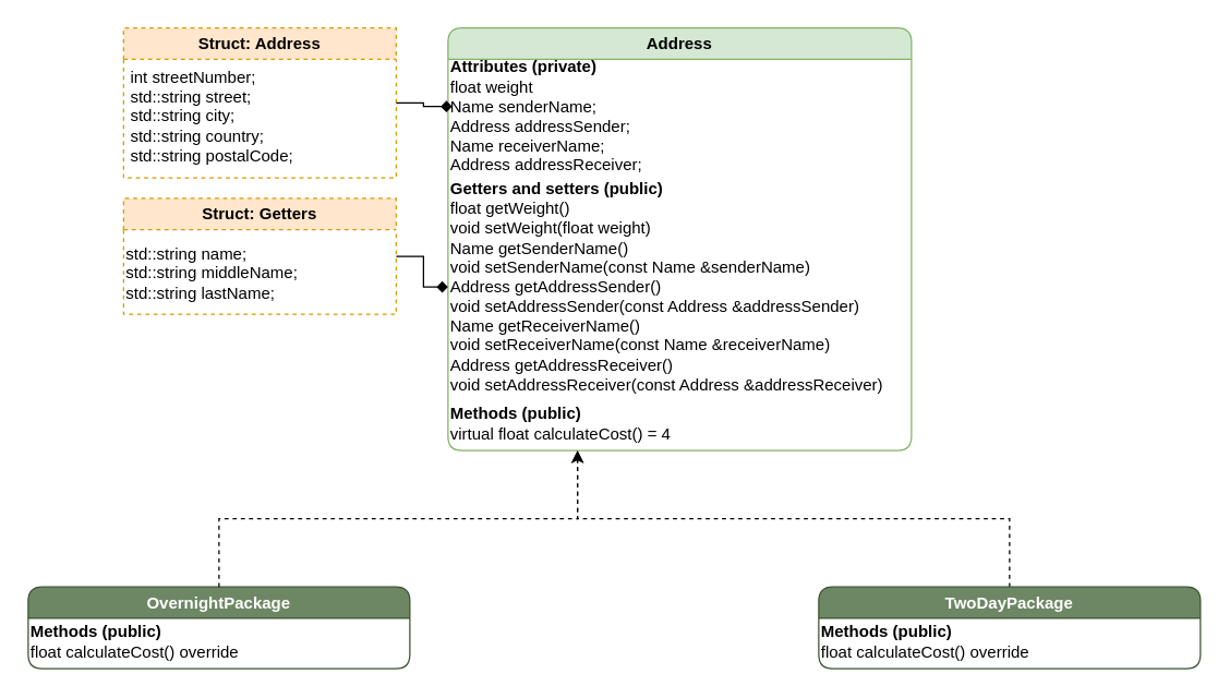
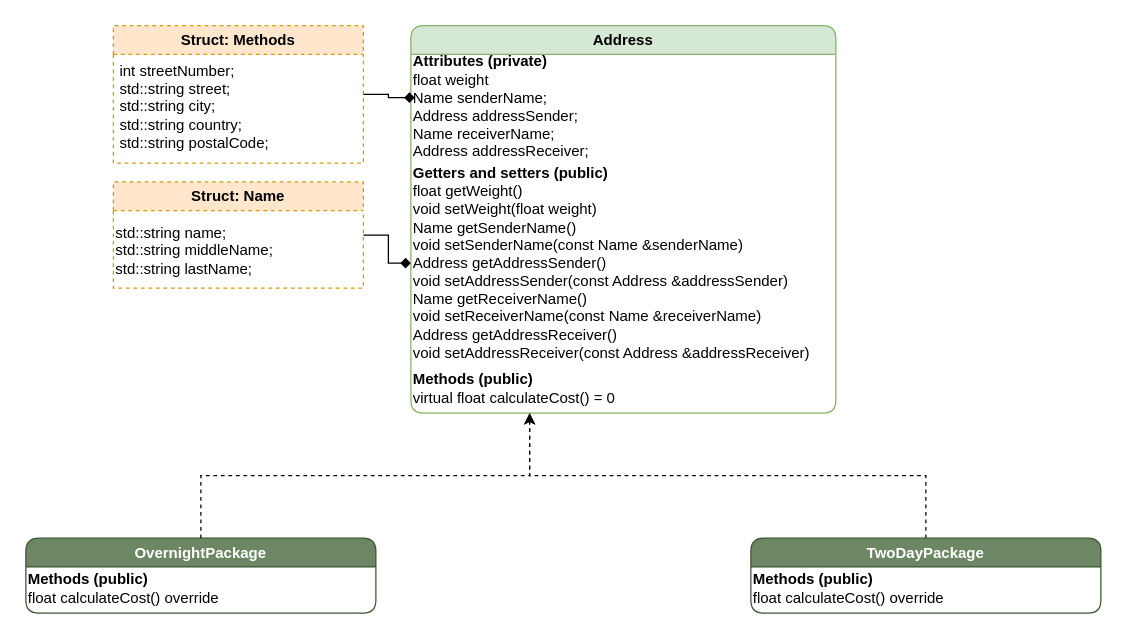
  <mxCell id="0" />
  <mxCell id="1" parent="0" />
  <mxCell id="2" value="OvernightPackage" style="swimlane;whiteSpace=wrap;html=1;fillColor=#6d8764;fontColor=#ffffff;strokeColor=#3A5431;rounded=1;" parent="1" vertex="1"><mxGeometry x="20" y="430" width="280" height="60" as="geometry" /></mxCell>
  <mxCell id="3" value="&lt;b&gt;Methods (public)&lt;/b&gt;&lt;div&gt;float calculateCost() override&lt;br&gt;&lt;/div&gt;" style="text;html=1;align=left;verticalAlign=middle;resizable=0;points=[];autosize=1;strokeColor=none;fillColor=none;" parent="2" vertex="1"><mxGeometry y="20" width="180" height="40" as="geometry" /></mxCell>
  <mxCell id="4" value="Address" style="swimlane;whiteSpace=wrap;html=1;fillColor=#d5e8d4;strokeColor=#82b366;rounded=1;fillStyle=auto;swimlaneFillColor=default;" parent="1" vertex="1"><mxGeometry x="328" y="20" width="340" height="310" as="geometry" /></mxCell>
  <mxCell id="5" value="&lt;div&gt;&lt;b&gt;Attributes (private)&lt;/b&gt;&lt;/div&gt;float weight&amp;nbsp;&lt;div&gt;&lt;div&gt;Name senderName;&amp;nbsp; &amp;nbsp; &amp;nbsp; &amp;nbsp; &amp;nbsp;&amp;nbsp;&lt;/div&gt;&lt;div&gt;Address addressSender;&amp;nbsp; &amp;nbsp;&amp;nbsp;&lt;/div&gt;&lt;div&gt;Name receiverName;&amp;nbsp; &amp;nbsp; &amp;nbsp; &amp;nbsp;&amp;nbsp;&lt;/div&gt;&lt;div&gt;Address addressReceiver;&amp;nbsp;&amp;nbsp;&lt;/div&gt;&lt;/div&gt;" style="text;html=1;align=left;verticalAlign=middle;resizable=0;points=[];autosize=1;strokeColor=none;fillColor=none;" parent="4" vertex="1"><mxGeometry y="15" width="170" height="100" as="geometry" /></mxCell>
  <mxCell id="6" value="&lt;div&gt;&lt;b&gt;Getters and setters (public)&lt;/b&gt;&lt;/div&gt;&lt;div&gt;float getWeight()&lt;/div&gt;&lt;div&gt;&lt;div&gt;void setWeight(float weight)&lt;/div&gt;&lt;div&gt;Name getSenderName()&lt;br&gt;&lt;/div&gt;&lt;/div&gt;&lt;div&gt;void setSenderName(const Name &amp;amp;senderName)&lt;br&gt;&lt;/div&gt;&lt;div&gt;Address getAddressSender()&lt;br&gt;&lt;/div&gt;&lt;div&gt;void setAddressSender(const Address &amp;amp;addressSender)&lt;br&gt;&lt;/div&gt;&lt;div&gt;Name getReceiverName()&lt;br&gt;&lt;/div&gt;&lt;div&gt;void setReceiverName(const Name &amp;amp;receiverName)&lt;br&gt;&lt;/div&gt;&lt;div&gt;Address getAddressReceiver()&lt;br&gt;&lt;/div&gt;&lt;div&gt;void setAddressReceiver(const Address &amp;amp;addressReceiver)&lt;/div&gt;" style="text;html=1;align=left;verticalAlign=middle;resizable=0;points=[];autosize=1;strokeColor=none;fillColor=none;" parent="4" vertex="1"><mxGeometry y="105" width="340" height="170" as="geometry" /></mxCell>
- <mxCell id="7" value="&lt;b&gt;Methods (public)&lt;/b&gt;&lt;div&gt;virtual float calculateCost() = 4&lt;br&gt;&lt;/div&gt;" style="text;html=1;align=left;verticalAlign=middle;resizable=0;points=[];autosize=1;strokeColor=none;fillColor=none;" parent="4" vertex="1"><mxGeometry y="270" width="190" height="40" as="geometry" /></mxCell>
+ <mxCell id="7" value="&lt;b&gt;Methods (public)&lt;/b&gt;&lt;div&gt;virtual float calculateCost() = 0&lt;br&gt;&lt;/div&gt;" style="text;html=1;align=left;verticalAlign=middle;resizable=0;points=[];autosize=1;strokeColor=none;fillColor=none;" parent="4" vertex="1"><mxGeometry y="270" width="190" height="40" as="geometry" /></mxCell>
  <mxCell id="8" style="edgeStyle=orthogonalEdgeStyle;rounded=0;orthogonalLoop=1;jettySize=auto;html=1;exitX=0.5;exitY=0;exitDx=0;exitDy=0;dashed=1;" parent="1" source="9" target="7" edge="1"><mxGeometry relative="1" as="geometry" /></mxCell>
  <mxCell id="9" value="TwoDayPackage" style="swimlane;whiteSpace=wrap;html=1;startSize=23;fillColor=#6d8764;fontColor=#ffffff;strokeColor=#3A5431;rounded=1;" parent="1" vertex="1"><mxGeometry x="600" y="430" width="280" height="60" as="geometry" /></mxCell>
  <mxCell id="10" value="&lt;b&gt;Methods (public)&lt;/b&gt;&lt;div&gt;float calculateCost() override&lt;br&gt;&lt;/div&gt;" style="text;html=1;align=left;verticalAlign=middle;resizable=0;points=[];autosize=1;" parent="9" vertex="1"><mxGeometry y="20" width="180" height="40" as="geometry" /></mxCell>
  <mxCell id="11" style="edgeStyle=orthogonalEdgeStyle;rounded=0;orthogonalLoop=1;jettySize=auto;html=1;exitX=0.5;exitY=0;exitDx=0;exitDy=0;dashed=1;" parent="1" source="2" target="7" edge="1"><mxGeometry relative="1" as="geometry"><mxPoint x="350" y="380" as="targetPoint" /></mxGeometry></mxCell>
- <mxCell id="12" value="Struct: Address" style="swimlane;whiteSpace=wrap;html=1;fillColor=#ffe6cc;strokeColor=#d79b00;dashed=1;" parent="1" vertex="1"><mxGeometry x="90" y="20" width="200" height="110" as="geometry" /></mxCell>
+ <mxCell id="12" value="Struct: Methods" style="swimlane;whiteSpace=wrap;html=1;fillColor=#ffe6cc;strokeColor=#d79b00;dashed=1;" parent="1" vertex="1"><mxGeometry x="90" y="20" width="200" height="110" as="geometry" /></mxCell>
  <mxCell id="13" value="&lt;div&gt;&amp;nbsp;int streetNumber;&lt;/div&gt;&lt;div&gt;&amp;nbsp;std::string street;&lt;/div&gt;&lt;div&gt;&amp;nbsp;std::string city;&lt;/div&gt;&lt;div&gt;&amp;nbsp;std::string country;&amp;nbsp;&lt;/div&gt;&lt;div&gt;&amp;nbsp;std::string postalCode;&lt;/div&gt;" style="text;html=1;align=left;verticalAlign=middle;resizable=0;points=[];autosize=1;strokeColor=none;fillColor=none;" parent="12" vertex="1"><mxGeometry y="20" width="150" height="90" as="geometry" /></mxCell>
  <mxCell id="14" style="edgeStyle=orthogonalEdgeStyle;rounded=0;orthogonalLoop=1;jettySize=auto;html=1;exitX=1;exitY=0.5;exitDx=0;exitDy=0;endArrow=diamond;endFill=1;" parent="1" source="15" target="6" edge="1"><mxGeometry relative="1" as="geometry" /></mxCell>
- <mxCell id="15" value="Struct: Getters" style="swimlane;whiteSpace=wrap;html=1;dashed=1;fillColor=#ffe6cc;strokeColor=#d79b00;" parent="1" vertex="1"><mxGeometry x="90" y="145" width="200" height="85" as="geometry" /></mxCell>
+ <mxCell id="15" value="Struct: Name" style="swimlane;whiteSpace=wrap;html=1;dashed=1;fillColor=#ffe6cc;strokeColor=#d79b00;" parent="1" vertex="1"><mxGeometry x="90" y="145" width="200" height="85" as="geometry" /></mxCell>
  <mxCell id="16" value="&lt;div&gt;std::string name;&lt;/div&gt;&lt;div&gt;std::string middleName;&lt;/div&gt;&lt;div&gt;std::string lastName;&lt;/div&gt;" style="text;html=1;align=left;verticalAlign=middle;resizable=0;points=[];autosize=1;strokeColor=none;fillColor=none;" parent="15" vertex="1"><mxGeometry y="25" width="150" height="60" as="geometry" /></mxCell>
  <mxCell id="17" style="edgeStyle=orthogonalEdgeStyle;rounded=0;orthogonalLoop=1;jettySize=auto;html=1;entryX=0.018;entryY=0.426;entryDx=0;entryDy=0;entryPerimeter=0;endArrow=diamond;endFill=1;" parent="1" source="12" target="5" edge="1"><mxGeometry relative="1" as="geometry" /></mxCell>
